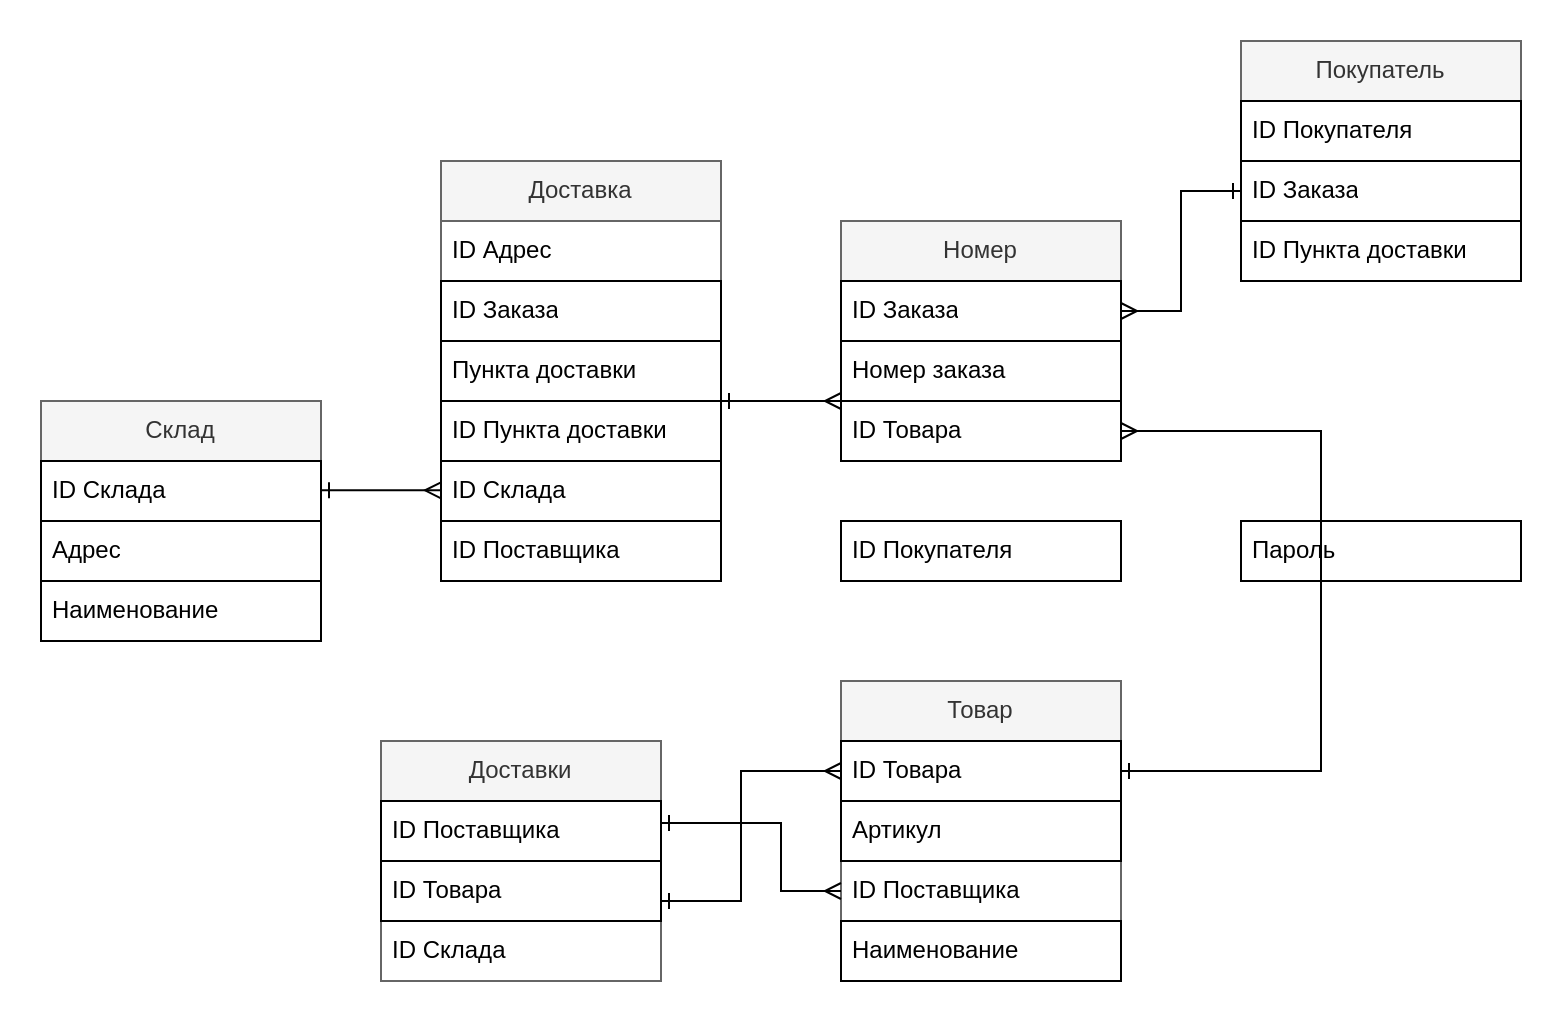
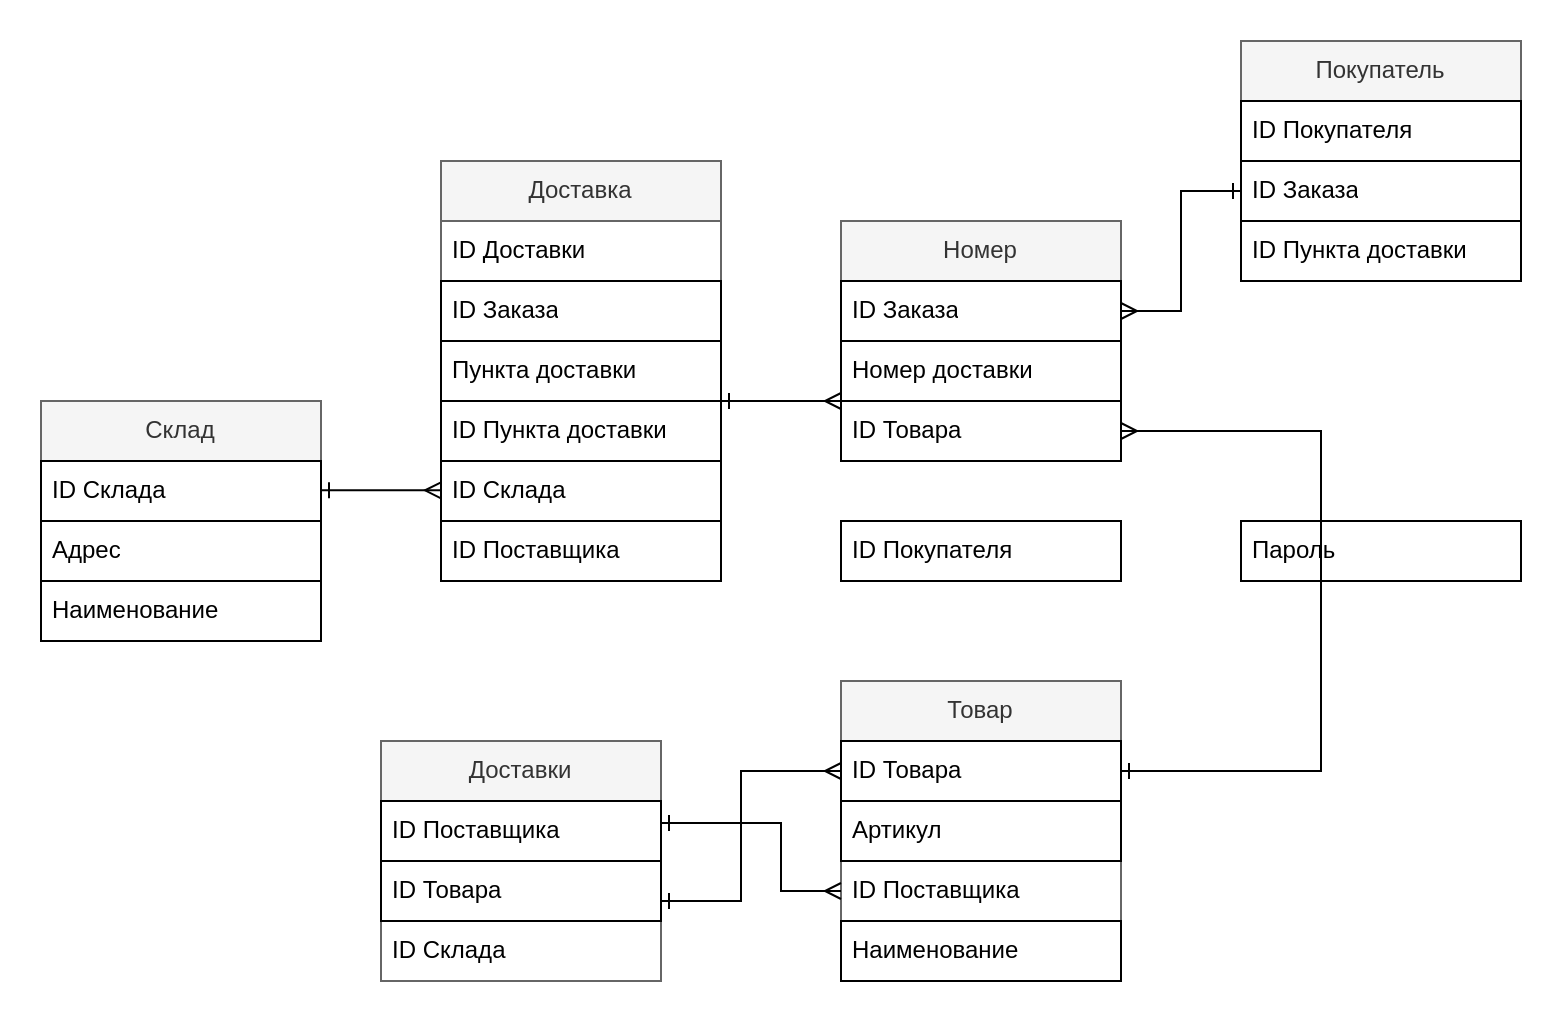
  <mxCell id="0" />
  <mxCell id="1" parent="0" />
  <mxCell id="2" value="Склад" style="swimlane;fontStyle=0;childLayout=stackLayout;horizontal=1;startSize=30;horizontalStack=0;resizeParent=1;resizeParentMax=0;resizeLast=0;collapsible=1;marginBottom=0;whiteSpace=wrap;html=1;fillColor=#f5f5f5;fontColor=#333333;strokeColor=#666666;" vertex="1" parent="1"><mxGeometry x="20" y="200" width="140" height="120" as="geometry" /></mxCell>
  <mxCell id="3" value="ID Склада" style="text;strokeColor=default;fillColor=none;align=left;verticalAlign=middle;spacingLeft=4;spacingRight=4;overflow=hidden;points=[[0,0.5],[1,0.5]];portConstraint=eastwest;rotatable=0;whiteSpace=wrap;html=1;" vertex="1" parent="2"><mxGeometry y="30" width="140" height="30" as="geometry" /></mxCell>
  <mxCell id="4" value="Адрес" style="text;strokeColor=default;fillColor=none;align=left;verticalAlign=middle;spacingLeft=4;spacingRight=4;overflow=hidden;points=[[0,0.5],[1,0.5]];portConstraint=eastwest;rotatable=0;whiteSpace=wrap;html=1;" vertex="1" parent="2"><mxGeometry y="60" width="140" height="30" as="geometry" /></mxCell>
  <mxCell id="5" value="Наименование" style="text;strokeColor=default;fillColor=none;align=left;verticalAlign=middle;spacingLeft=4;spacingRight=4;overflow=hidden;points=[[0,0.5],[1,0.5]];portConstraint=eastwest;rotatable=0;whiteSpace=wrap;html=1;" vertex="1" parent="2"><mxGeometry y="90" width="140" height="30" as="geometry" /></mxCell>
  <mxCell id="6" value="Доставки" style="swimlane;fontStyle=0;childLayout=stackLayout;horizontal=1;startSize=30;horizontalStack=0;resizeParent=1;resizeParentMax=0;resizeLast=0;collapsible=1;marginBottom=0;whiteSpace=wrap;html=1;fillColor=#f5f5f5;fontColor=#333333;strokeColor=#666666;" vertex="1" parent="1"><mxGeometry x="190" y="370" width="140" height="120" as="geometry" /></mxCell>
  <mxCell id="7" value="ID Поставщика" style="text;strokeColor=default;fillColor=none;align=left;verticalAlign=middle;spacingLeft=4;spacingRight=4;overflow=hidden;points=[[0,0.5],[1,0.5]];portConstraint=eastwest;rotatable=0;whiteSpace=wrap;html=1;" vertex="1" parent="6"><mxGeometry y="30" width="140" height="30" as="geometry" /></mxCell>
  <mxCell id="8" value="ID Товара" style="text;strokeColor=default;fillColor=none;align=left;verticalAlign=middle;spacingLeft=4;spacingRight=4;overflow=hidden;points=[[0,0.5],[1,0.5]];portConstraint=eastwest;rotatable=0;whiteSpace=wrap;html=1;" vertex="1" parent="6"><mxGeometry y="60" width="140" height="30" as="geometry" /></mxCell>
  <mxCell id="9" value="ID Склада" style="text;strokeColor=none;fillColor=none;align=left;verticalAlign=middle;spacingLeft=4;spacingRight=4;overflow=hidden;points=[[0,0.5],[1,0.5]];portConstraint=eastwest;rotatable=0;whiteSpace=wrap;html=1;" vertex="1" parent="6"><mxGeometry y="90" width="140" height="30" as="geometry" /></mxCell>
  <mxCell id="10" value="Покупатель" style="swimlane;fontStyle=0;childLayout=stackLayout;horizontal=1;startSize=30;horizontalStack=0;resizeParent=1;resizeParentMax=0;resizeLast=0;collapsible=1;marginBottom=0;whiteSpace=wrap;html=1;fillColor=#f5f5f5;fontColor=#333333;strokeColor=#666666;" vertex="1" parent="1"><mxGeometry x="620" y="20" width="140" height="120" as="geometry" /></mxCell>
  <mxCell id="11" value="ID Покупателя" style="text;strokeColor=default;fillColor=none;align=left;verticalAlign=middle;spacingLeft=4;spacingRight=4;overflow=hidden;points=[[0,0.5],[1,0.5]];portConstraint=eastwest;rotatable=0;whiteSpace=wrap;html=1;" vertex="1" parent="10"><mxGeometry y="30" width="140" height="30" as="geometry" /></mxCell>
  <mxCell id="12" value="ID Заказа" style="text;strokeColor=default;fillColor=none;align=left;verticalAlign=middle;spacingLeft=4;spacingRight=4;overflow=hidden;points=[[0,0.5],[1,0.5]];portConstraint=eastwest;rotatable=0;whiteSpace=wrap;html=1;" vertex="1" parent="10"><mxGeometry y="60" width="140" height="30" as="geometry" /></mxCell>
  <mxCell id="13" value="ID Пункта доставки" style="text;strokeColor=default;fillColor=none;align=left;verticalAlign=middle;spacingLeft=4;spacingRight=4;overflow=hidden;points=[[0,0.5],[1,0.5]];portConstraint=eastwest;rotatable=0;whiteSpace=wrap;html=1;" vertex="1" parent="10"><mxGeometry y="90" width="140" height="30" as="geometry" /></mxCell>
  <mxCell id="14" value="Доставка" style="swimlane;fontStyle=0;childLayout=stackLayout;horizontal=1;startSize=30;horizontalStack=0;resizeParent=1;resizeParentMax=0;resizeLast=0;collapsible=1;marginBottom=0;whiteSpace=wrap;html=1;fillColor=#f5f5f5;fontColor=#333333;strokeColor=#666666;" vertex="1" parent="1"><mxGeometry x="220" y="80" width="140" height="120" as="geometry" /></mxCell>
- <mxCell id="15" value="ID Адрес" style="text;strokeColor=none;fillColor=none;align=left;verticalAlign=middle;spacingLeft=4;spacingRight=4;overflow=hidden;points=[[0,0.5],[1,0.5]];portConstraint=eastwest;rotatable=0;whiteSpace=wrap;html=1;" vertex="1" parent="14"><mxGeometry y="30" width="140" height="30" as="geometry" /></mxCell>
+ <mxCell id="15" value="ID Доставки" style="text;strokeColor=none;fillColor=none;align=left;verticalAlign=middle;spacingLeft=4;spacingRight=4;overflow=hidden;points=[[0,0.5],[1,0.5]];portConstraint=eastwest;rotatable=0;whiteSpace=wrap;html=1;" vertex="1" parent="14"><mxGeometry y="30" width="140" height="30" as="geometry" /></mxCell>
  <mxCell id="16" value="ID Заказа" style="text;strokeColor=default;fillColor=none;align=left;verticalAlign=middle;spacingLeft=4;spacingRight=4;overflow=hidden;points=[[0,0.5],[1,0.5]];portConstraint=eastwest;rotatable=0;whiteSpace=wrap;html=1;" vertex="1" parent="14"><mxGeometry y="60" width="140" height="30" as="geometry" /></mxCell>
  <mxCell id="17" value="Пункта доставки" style="text;strokeColor=default;fillColor=none;align=left;verticalAlign=middle;spacingLeft=4;spacingRight=4;overflow=hidden;points=[[0,0.5],[1,0.5]];portConstraint=eastwest;rotatable=0;whiteSpace=wrap;html=1;" vertex="1" parent="14"><mxGeometry y="90" width="140" height="30" as="geometry" /></mxCell>
  <mxCell id="18" value="Номер" style="swimlane;fontStyle=0;childLayout=stackLayout;horizontal=1;startSize=30;horizontalStack=0;resizeParent=1;resizeParentMax=0;resizeLast=0;collapsible=1;marginBottom=0;whiteSpace=wrap;html=1;fillColor=#f5f5f5;fontColor=#333333;strokeColor=#666666;" vertex="1" parent="1"><mxGeometry x="420" y="110" width="140" height="120" as="geometry" /></mxCell>
  <mxCell id="19" value="ID Заказа" style="text;strokeColor=default;fillColor=none;align=left;verticalAlign=middle;spacingLeft=4;spacingRight=4;overflow=hidden;points=[[0,0.5],[1,0.5]];portConstraint=eastwest;rotatable=0;whiteSpace=wrap;html=1;" vertex="1" parent="18"><mxGeometry y="30" width="140" height="30" as="geometry" /></mxCell>
- <mxCell id="20" value="Номер заказа" style="text;strokeColor=default;fillColor=none;align=left;verticalAlign=middle;spacingLeft=4;spacingRight=4;overflow=hidden;points=[[0,0.5],[1,0.5]];portConstraint=eastwest;rotatable=0;whiteSpace=wrap;html=1;" vertex="1" parent="18"><mxGeometry y="60" width="140" height="30" as="geometry" /></mxCell>
+ <mxCell id="20" value="Номер доставки" style="text;strokeColor=default;fillColor=none;align=left;verticalAlign=middle;spacingLeft=4;spacingRight=4;overflow=hidden;points=[[0,0.5],[1,0.5]];portConstraint=eastwest;rotatable=0;whiteSpace=wrap;html=1;" vertex="1" parent="18"><mxGeometry y="60" width="140" height="30" as="geometry" /></mxCell>
  <mxCell id="21" value="ID Товара" style="text;strokeColor=default;fillColor=none;align=left;verticalAlign=middle;spacingLeft=4;spacingRight=4;overflow=hidden;points=[[0,0.5],[1,0.5]];portConstraint=eastwest;rotatable=0;whiteSpace=wrap;html=1;" vertex="1" parent="18"><mxGeometry y="90" width="140" height="30" as="geometry" /></mxCell>
  <mxCell id="22" value="Товар" style="swimlane;fontStyle=0;childLayout=stackLayout;horizontal=1;startSize=30;horizontalStack=0;resizeParent=1;resizeParentMax=0;resizeLast=0;collapsible=1;marginBottom=0;whiteSpace=wrap;html=1;fillColor=#f5f5f5;fontColor=#333333;strokeColor=#666666;" vertex="1" parent="1"><mxGeometry x="420" y="340" width="140" height="120" as="geometry" /></mxCell>
  <mxCell id="23" value="ID Товара" style="text;strokeColor=default;fillColor=none;align=left;verticalAlign=middle;spacingLeft=4;spacingRight=4;overflow=hidden;points=[[0,0.5],[1,0.5]];portConstraint=eastwest;rotatable=0;whiteSpace=wrap;html=1;" vertex="1" parent="22"><mxGeometry y="30" width="140" height="30" as="geometry" /></mxCell>
  <mxCell id="24" value="Артикул" style="text;strokeColor=default;fillColor=none;align=left;verticalAlign=middle;spacingLeft=4;spacingRight=4;overflow=hidden;points=[[0,0.5],[1,0.5]];portConstraint=eastwest;rotatable=0;whiteSpace=wrap;html=1;" vertex="1" parent="22"><mxGeometry y="60" width="140" height="30" as="geometry" /></mxCell>
  <mxCell id="25" value="ID Поставщика" style="text;strokeColor=none;fillColor=none;align=left;verticalAlign=middle;spacingLeft=4;spacingRight=4;overflow=hidden;points=[[0,0.5],[1,0.5]];portConstraint=eastwest;rotatable=0;whiteSpace=wrap;html=1;" vertex="1" parent="22"><mxGeometry y="90" width="140" height="30" as="geometry" /></mxCell>
  <mxCell id="26" value="ID Пункта доставки" style="text;strokeColor=default;fillColor=none;align=left;verticalAlign=middle;spacingLeft=4;spacingRight=4;overflow=hidden;points=[[0,0.5],[1,0.5]];portConstraint=eastwest;rotatable=0;whiteSpace=wrap;html=1;" vertex="1" parent="1"><mxGeometry x="220" y="200" width="140" height="30" as="geometry" /></mxCell>
  <mxCell id="27" value="ID Склада" style="text;strokeColor=default;fillColor=none;align=left;verticalAlign=middle;spacingLeft=4;spacingRight=4;overflow=hidden;points=[[0,0.5],[1,0.5]];portConstraint=eastwest;rotatable=0;whiteSpace=wrap;html=1;" vertex="1" parent="1"><mxGeometry x="220" y="230" width="140" height="30" as="geometry" /></mxCell>
  <mxCell id="28" value="ID Поставщика" style="text;strokeColor=default;fillColor=none;align=left;verticalAlign=middle;spacingLeft=4;spacingRight=4;overflow=hidden;points=[[0,0.5],[1,0.5]];portConstraint=eastwest;rotatable=0;whiteSpace=wrap;html=1;" vertex="1" parent="1"><mxGeometry x="220" y="260" width="140" height="30" as="geometry" /></mxCell>
  <mxCell id="29" value="ID Покупателя" style="text;strokeColor=default;fillColor=none;align=left;verticalAlign=middle;spacingLeft=4;spacingRight=4;overflow=hidden;points=[[0,0.5],[1,0.5]];portConstraint=eastwest;rotatable=0;whiteSpace=wrap;html=1;" vertex="1" parent="1"><mxGeometry x="420" y="260" width="140" height="30" as="geometry" /></mxCell>
  <mxCell id="30" value="Пароль" style="text;strokeColor=default;fillColor=none;align=left;verticalAlign=middle;spacingLeft=4;spacingRight=4;overflow=hidden;points=[[0,0.5],[1,0.5]];portConstraint=eastwest;rotatable=0;whiteSpace=wrap;html=1;" vertex="1" parent="1"><mxGeometry x="620" y="260" width="140" height="30" as="geometry" /></mxCell>
  <mxCell id="31" value="Наименование" style="text;strokeColor=default;fillColor=none;align=left;verticalAlign=middle;spacingLeft=4;spacingRight=4;overflow=hidden;points=[[0,0.5],[1,0.5]];portConstraint=eastwest;rotatable=0;whiteSpace=wrap;html=1;" vertex="1" parent="1"><mxGeometry x="420" y="460" width="140" height="30" as="geometry" /></mxCell>
  <mxCell id="32" style="edgeStyle=orthogonalEdgeStyle;rounded=0;orthogonalLoop=1;jettySize=auto;html=1;startArrow=ERone;startFill=0;endArrow=ERmany;endFill=0;entryX=0;entryY=0.71;entryDx=0;entryDy=0;entryPerimeter=0;" edge="1" parent="1"><mxGeometry relative="1" as="geometry"><mxPoint x="360" y="200" as="sourcePoint" /><mxPoint x="420" y="200" as="targetPoint" /></mxGeometry></mxCell>
  <mxCell id="33" style="edgeStyle=orthogonalEdgeStyle;rounded=0;orthogonalLoop=1;jettySize=auto;html=1;startArrow=ERone;startFill=0;endArrow=ERmany;endFill=0;exitX=0;exitY=0.5;exitDx=0;exitDy=0;entryX=1;entryY=0.5;entryDx=0;entryDy=0;" edge="1" parent="1" source="12" target="19"><mxGeometry relative="1" as="geometry"><mxPoint x="550" y="90" as="sourcePoint" /><mxPoint x="570" y="160" as="targetPoint" /></mxGeometry></mxCell>
  <mxCell id="34" style="edgeStyle=orthogonalEdgeStyle;rounded=0;orthogonalLoop=1;jettySize=auto;html=1;startArrow=ERone;startFill=0;endArrow=ERmany;endFill=0;entryX=0;entryY=0.71;entryDx=0;entryDy=0;entryPerimeter=0;" edge="1" parent="1"><mxGeometry relative="1" as="geometry"><mxPoint x="160" y="244.66" as="sourcePoint" /><mxPoint x="220" y="244.66" as="targetPoint" /></mxGeometry></mxCell>
  <mxCell id="35" style="edgeStyle=orthogonalEdgeStyle;rounded=0;orthogonalLoop=1;jettySize=auto;html=1;startArrow=ERone;startFill=0;endArrow=ERmany;endFill=0;entryX=1;entryY=0.5;entryDx=0;entryDy=0;exitX=1;exitY=0.5;exitDx=0;exitDy=0;" edge="1" parent="1" source="23" target="21"><mxGeometry relative="1" as="geometry"><mxPoint x="610" y="230" as="sourcePoint" /><mxPoint x="670" y="230" as="targetPoint" /><Array as="points"><mxPoint x="660" y="385" /><mxPoint x="660" y="215" /></Array></mxGeometry></mxCell>
  <mxCell id="36" style="edgeStyle=orthogonalEdgeStyle;rounded=0;orthogonalLoop=1;jettySize=auto;html=1;startArrow=ERone;startFill=0;endArrow=ERmany;endFill=0;entryX=0;entryY=0.5;entryDx=0;entryDy=0;" edge="1" parent="1" target="25"><mxGeometry relative="1" as="geometry"><mxPoint x="330" y="411" as="sourcePoint" /><mxPoint x="420" y="410" as="targetPoint" /><Array as="points"><mxPoint x="390" y="411" /><mxPoint x="390" y="445" /></Array></mxGeometry></mxCell>
  <mxCell id="37" style="edgeStyle=orthogonalEdgeStyle;rounded=0;orthogonalLoop=1;jettySize=auto;html=1;startArrow=ERone;startFill=0;endArrow=ERmany;endFill=0;entryX=0;entryY=0.5;entryDx=0;entryDy=0;" edge="1" parent="1" target="23"><mxGeometry relative="1" as="geometry"><mxPoint x="330" y="450" as="sourcePoint" /><mxPoint x="390" y="450" as="targetPoint" /><Array as="points"><mxPoint x="370" y="450" /><mxPoint x="370" y="385" /></Array></mxGeometry></mxCell>
